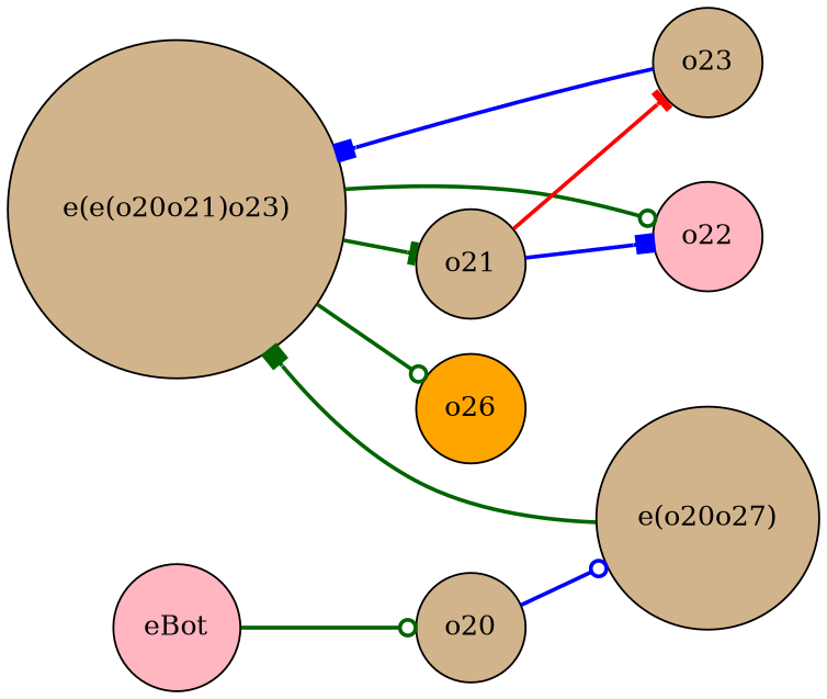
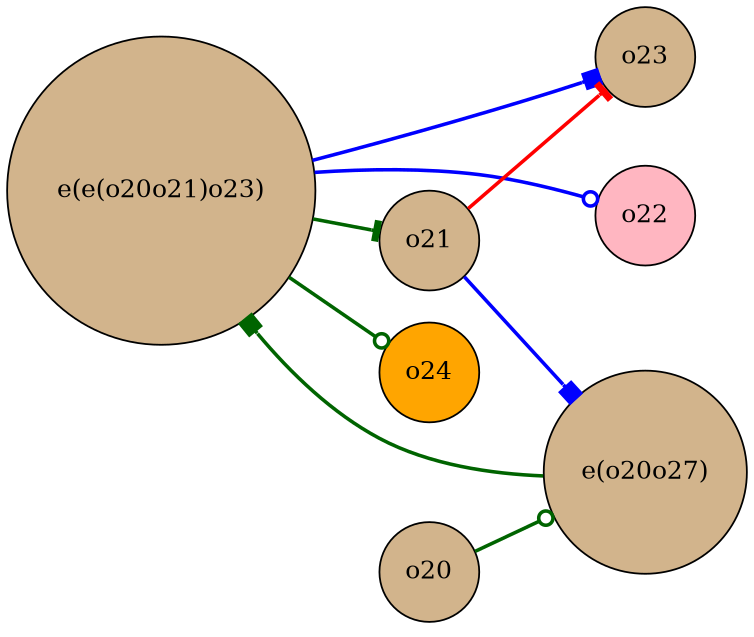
  strict digraph {
    rankdir=LR
    node [fillcolor=tan shape=circle style=filled]
    edge [arrowhead=odot color=darkgreen style=bold]
-   o24 [fillcolor=orange label=o26]
+   o24 [fillcolor=orange]
    "e(e(o20o21)o23)"
    o22 [fillcolor=lightpink]
    o21
    n5 [label="e(o20o27)"]
    o20
    o23
-   eBot [fillcolor=lightpink]
    "e(e(o20o21)o23)" -> o24
-   "e(e(o20o21)o23)" -> o22
+   "e(e(o20o21)o23)" -> o22 [color=blue]
    "e(e(o20o21)o23)" -> o21 [arrowhead=tee]
-   o21 -> o22 [arrowhead=box color=blue]
+   o21 -> n5 [arrowhead=box color=blue]
    o21 -> o23 [arrowhead=tee color=red]
    n5 -> "e(e(o20o21)o23)" [arrowhead=box]
-   o20 -> n5 [color=blue]
-   o23 -> "e(e(o20o21)o23)" [arrowhead=box color=blue]
-   eBot -> o20
+   o20 -> n5
+   "e(e(o20o21)o23)" -> o23 [arrowhead=box color=blue]
  }
